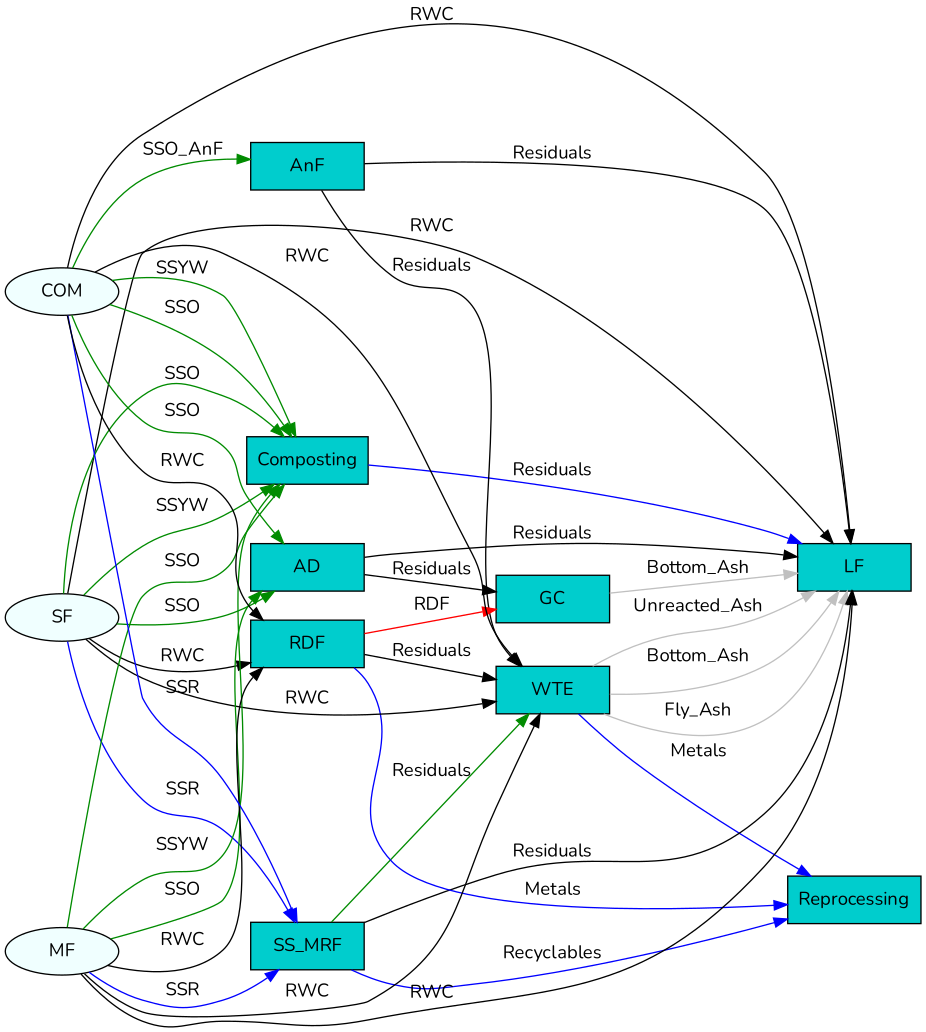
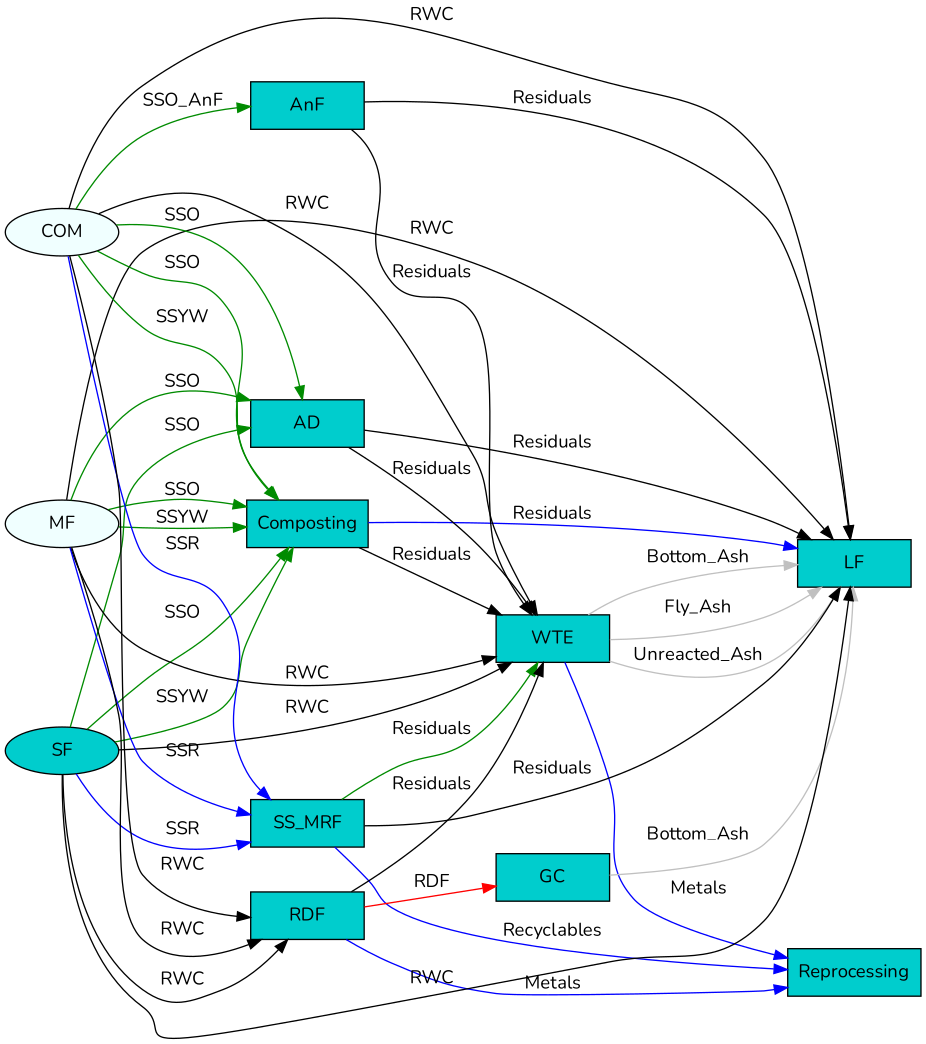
  digraph {
    fontname=Nunito
    rankdir=LR
    node [fillcolor=cyan3 fontname=Nunito shape=rectangle style=filled]
    edge [color=black fontname=Nunito]
    LF [width=1.2]
    Composting [width=1.2]
    WTE [width=1.2]
    Reprocessing [width=1.2]
    AD [width=1.2]
    AnF [width=1.2]
    SS_MRF [width=1.2]
    RDF [width=1.2]
    GC [width=1.2]
-   SF [fillcolor=azure shape=oval width=1.2]
+   SF [shape=oval width=1.2]
    MF [fillcolor=azure shape=oval width=1.2]
    COM [fillcolor=azure shape=oval width=1.2]
    Composting -> LF [color=blue label=Residuals]
+   Composting -> WTE [label=Residuals]
    WTE -> LF [color=gray label=Bottom_Ash]
    WTE -> LF [color=gray label=Fly_Ash]
    WTE -> LF [color=gray label=Unreacted_Ash]
    WTE -> Reprocessing [color=blue label=Metals]
    AD -> LF [label=Residuals]
-   AD -> GC [label=Residuals]
+   AD -> WTE [label=Residuals]
    AnF -> LF [label=Residuals]
    AnF -> WTE [label=Residuals]
    SS_MRF -> LF [label=Residuals]
    SS_MRF -> WTE [color=green4 label=Residuals]
    SS_MRF -> Reprocessing [color=blue label=Recyclables]
    RDF -> WTE [label=Residuals]
    RDF -> Reprocessing [color=blue label=Metals]
    RDF -> GC [color=red label=RDF]
    GC -> LF [color=gray label=Bottom_Ash]
    SF -> LF [label=RWC]
    SF -> Composting [color=green4 label=SSO]
    SF -> Composting [color=green4 label=SSYW]
    SF -> WTE [label=RWC]
    SF -> AD [color=green4 label=SSO]
    SF -> SS_MRF [color=blue label=SSR]
    SF -> RDF [label=RWC]
    MF -> LF [label=RWC]
    MF -> Composting [color=green4 label=SSO]
    MF -> Composting [color=green4 label=SSYW]
    MF -> WTE [label=RWC]
    MF -> AD [color=green4 label=SSO]
    MF -> SS_MRF [color=blue label=SSR]
    MF -> RDF [label=RWC]
    COM -> LF [label=RWC]
    COM -> Composting [color=green4 label=SSO]
    COM -> Composting [color=green4 label=SSYW]
    COM -> WTE [label=RWC]
    COM -> AD [color=green4 label=SSO]
    COM -> AnF [color=green4 label=SSO_AnF]
    COM -> SS_MRF [color=blue label=SSR]
    COM -> RDF [label=RWC]
  }
